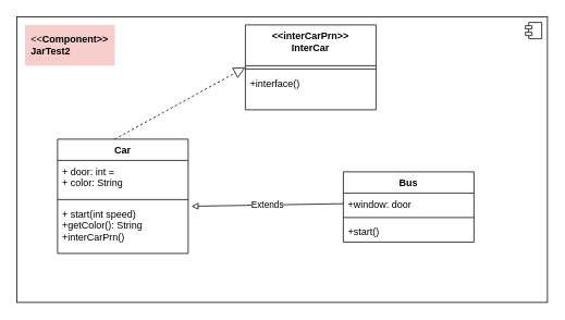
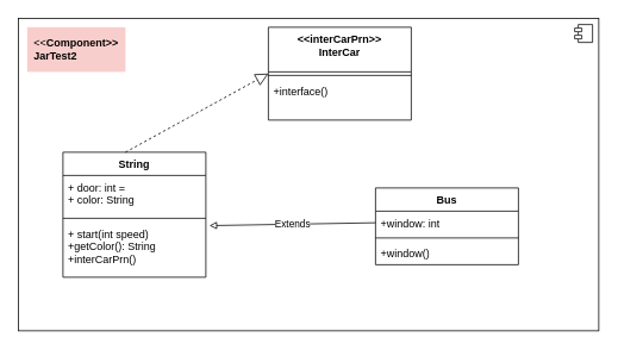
  <mxCell id="0" />
  <mxCell id="1" parent="0" />
  <mxCell id="2" value="&lt;div style=&quot;text-align: justify;&quot;&gt;&lt;br&gt;&lt;/div&gt;" style="html=1;dropTarget=0;whiteSpace=wrap;align=left;" vertex="1" parent="1"><mxGeometry x="20" y="20" width="650" height="350" as="geometry" /></mxCell>
  <mxCell id="3" value="" style="shape=module;jettyWidth=8;jettyHeight=4;" vertex="1" parent="2"><mxGeometry x="1" width="20" height="20" relative="1" as="geometry"><mxPoint x="-27" y="7" as="offset" /></mxGeometry></mxCell>
- <mxCell id="4" value="Car" style="swimlane;fontStyle=1;align=center;verticalAlign=top;childLayout=stackLayout;horizontal=1;startSize=26;horizontalStack=0;resizeParent=1;resizeParentMax=0;resizeLast=0;collapsible=1;marginBottom=0;whiteSpace=wrap;html=1;" vertex="1" parent="1"><mxGeometry x="70" y="170" width="160" height="140" as="geometry" /></mxCell>
+ <mxCell id="4" value="String" style="swimlane;fontStyle=1;align=center;verticalAlign=top;childLayout=stackLayout;horizontal=1;startSize=26;horizontalStack=0;resizeParent=1;resizeParentMax=0;resizeLast=0;collapsible=1;marginBottom=0;whiteSpace=wrap;html=1;" vertex="1" parent="1"><mxGeometry x="70" y="170" width="160" height="140" as="geometry" /></mxCell>
  <mxCell id="5" value="+ door: int =&lt;div&gt;+ color: String&lt;/div&gt;" style="text;strokeColor=none;fillColor=none;align=left;verticalAlign=top;spacingLeft=4;spacingRight=4;overflow=hidden;rotatable=0;points=[[0,0.5],[1,0.5]];portConstraint=eastwest;whiteSpace=wrap;html=1;" vertex="1" parent="4"><mxGeometry y="26" width="160" height="44" as="geometry" /></mxCell>
  <mxCell id="6" value="" style="line;strokeWidth=1;fillColor=none;align=left;verticalAlign=middle;spacingTop=-1;spacingLeft=3;spacingRight=3;rotatable=0;labelPosition=right;points=[];portConstraint=eastwest;strokeColor=inherit;" vertex="1" parent="4"><mxGeometry y="70" width="160" height="8" as="geometry" /></mxCell>
  <mxCell id="7" value="+ start(int speed)&lt;div&gt;+getColor(): String&lt;/div&gt;&lt;div&gt;+interCarPrn()&lt;/div&gt;" style="text;strokeColor=none;fillColor=none;align=left;verticalAlign=top;spacingLeft=4;spacingRight=4;overflow=hidden;rotatable=0;points=[[0,0.5],[1,0.5]];portConstraint=eastwest;whiteSpace=wrap;html=1;" vertex="1" parent="4"><mxGeometry y="78" width="160" height="62" as="geometry" /></mxCell>
  <mxCell id="8" value="&lt;div style=&quot;text-align: justify;&quot;&gt;&lt;span style=&quot;background-color: initial;&quot;&gt;&amp;lt;&amp;lt;&lt;/span&gt;&lt;b style=&quot;background-color: initial;&quot;&gt;Component&amp;gt;&amp;gt;&lt;/b&gt;&lt;/div&gt;&lt;div style=&quot;text-align: justify;&quot;&gt;&lt;b&gt;JarTest2&lt;/b&gt;&lt;/div&gt;" style="html=1;whiteSpace=wrap;strokeWidth=0;strokeColor=none;fillColor=#f8cecc;" vertex="1" parent="1"><mxGeometry x="30" y="30" width="110" height="50" as="geometry" /></mxCell>
  <mxCell id="9" value="Bus" style="swimlane;fontStyle=1;align=center;verticalAlign=top;childLayout=stackLayout;horizontal=1;startSize=26;horizontalStack=0;resizeParent=1;resizeParentMax=0;resizeLast=0;collapsible=1;marginBottom=0;whiteSpace=wrap;html=1;" vertex="1" parent="1"><mxGeometry x="420" y="210" width="160" height="86" as="geometry" /></mxCell>
- <mxCell id="10" value="+window: door" style="text;strokeColor=none;fillColor=none;align=left;verticalAlign=top;spacingLeft=4;spacingRight=4;overflow=hidden;rotatable=0;points=[[0,0.5],[1,0.5]];portConstraint=eastwest;whiteSpace=wrap;html=1;" vertex="1" parent="9"><mxGeometry y="26" width="160" height="26" as="geometry" /></mxCell>
+ <mxCell id="10" value="+window: int" style="text;strokeColor=none;fillColor=none;align=left;verticalAlign=top;spacingLeft=4;spacingRight=4;overflow=hidden;rotatable=0;points=[[0,0.5],[1,0.5]];portConstraint=eastwest;whiteSpace=wrap;html=1;" vertex="1" parent="9"><mxGeometry y="26" width="160" height="26" as="geometry" /></mxCell>
  <mxCell id="11" value="" style="line;strokeWidth=1;fillColor=none;align=left;verticalAlign=middle;spacingTop=-1;spacingLeft=3;spacingRight=3;rotatable=0;labelPosition=right;points=[];portConstraint=eastwest;strokeColor=inherit;" vertex="1" parent="9"><mxGeometry y="52" width="160" height="8" as="geometry" /></mxCell>
- <mxCell id="12" value="+start()" style="text;strokeColor=none;fillColor=none;align=left;verticalAlign=top;spacingLeft=4;spacingRight=4;overflow=hidden;rotatable=0;points=[[0,0.5],[1,0.5]];portConstraint=eastwest;whiteSpace=wrap;html=1;" vertex="1" parent="9"><mxGeometry y="60" width="160" height="26" as="geometry" /></mxCell>
+ <mxCell id="12" value="+window()" style="text;strokeColor=none;fillColor=none;align=left;verticalAlign=top;spacingLeft=4;spacingRight=4;overflow=hidden;rotatable=0;points=[[0,0.5],[1,0.5]];portConstraint=eastwest;whiteSpace=wrap;html=1;" vertex="1" parent="9"><mxGeometry y="60" width="160" height="26" as="geometry" /></mxCell>
  <mxCell id="13" value="&amp;lt;&amp;lt;interCarPrn&amp;gt;&amp;gt;&lt;div&gt;InterCar&lt;/div&gt;" style="swimlane;fontStyle=1;align=center;verticalAlign=top;childLayout=stackLayout;horizontal=1;startSize=50;horizontalStack=0;resizeParent=1;resizeParentMax=0;resizeLast=0;collapsible=1;marginBottom=0;whiteSpace=wrap;html=1;" vertex="1" parent="1"><mxGeometry x="300" y="30" width="160" height="104" as="geometry" /></mxCell>
  <mxCell id="14" value="" style="line;strokeWidth=1;fillColor=none;align=left;verticalAlign=middle;spacingTop=-1;spacingLeft=3;spacingRight=3;rotatable=0;labelPosition=right;points=[];portConstraint=eastwest;strokeColor=inherit;" vertex="1" parent="13"><mxGeometry y="50" width="160" height="8" as="geometry" /></mxCell>
  <mxCell id="15" value="+interface()" style="text;strokeColor=none;fillColor=none;align=left;verticalAlign=top;spacingLeft=4;spacingRight=4;overflow=hidden;rotatable=0;points=[[0,0.5],[1,0.5]];portConstraint=eastwest;whiteSpace=wrap;html=1;" vertex="1" parent="13"><mxGeometry y="58" width="160" height="46" as="geometry" /></mxCell>
  <mxCell id="16" value="" style="endArrow=block;dashed=1;endFill=0;endSize=12;html=1;rounded=0;entryX=0;entryY=0.5;entryDx=0;entryDy=0;" edge="1" parent="1" target="13"><mxGeometry width="160" relative="1" as="geometry"><mxPoint x="140" y="170" as="sourcePoint" /><mxPoint x="300" y="170" as="targetPoint" /></mxGeometry></mxCell>
  <mxCell id="17" value="Extends" style="endArrow=none;endSize=16;endFill=0;html=1;rounded=0;startArrow=block;startFill=0;exitX=1.025;exitY=0.068;exitDx=0;exitDy=0;exitPerimeter=0;entryX=0;entryY=0.5;entryDx=0;entryDy=0;" edge="1" parent="1" source="7" target="10"><mxGeometry width="160" relative="1" as="geometry"><mxPoint x="250" y="252.5" as="sourcePoint" /><mxPoint x="410" y="252.5" as="targetPoint" /></mxGeometry></mxCell>
